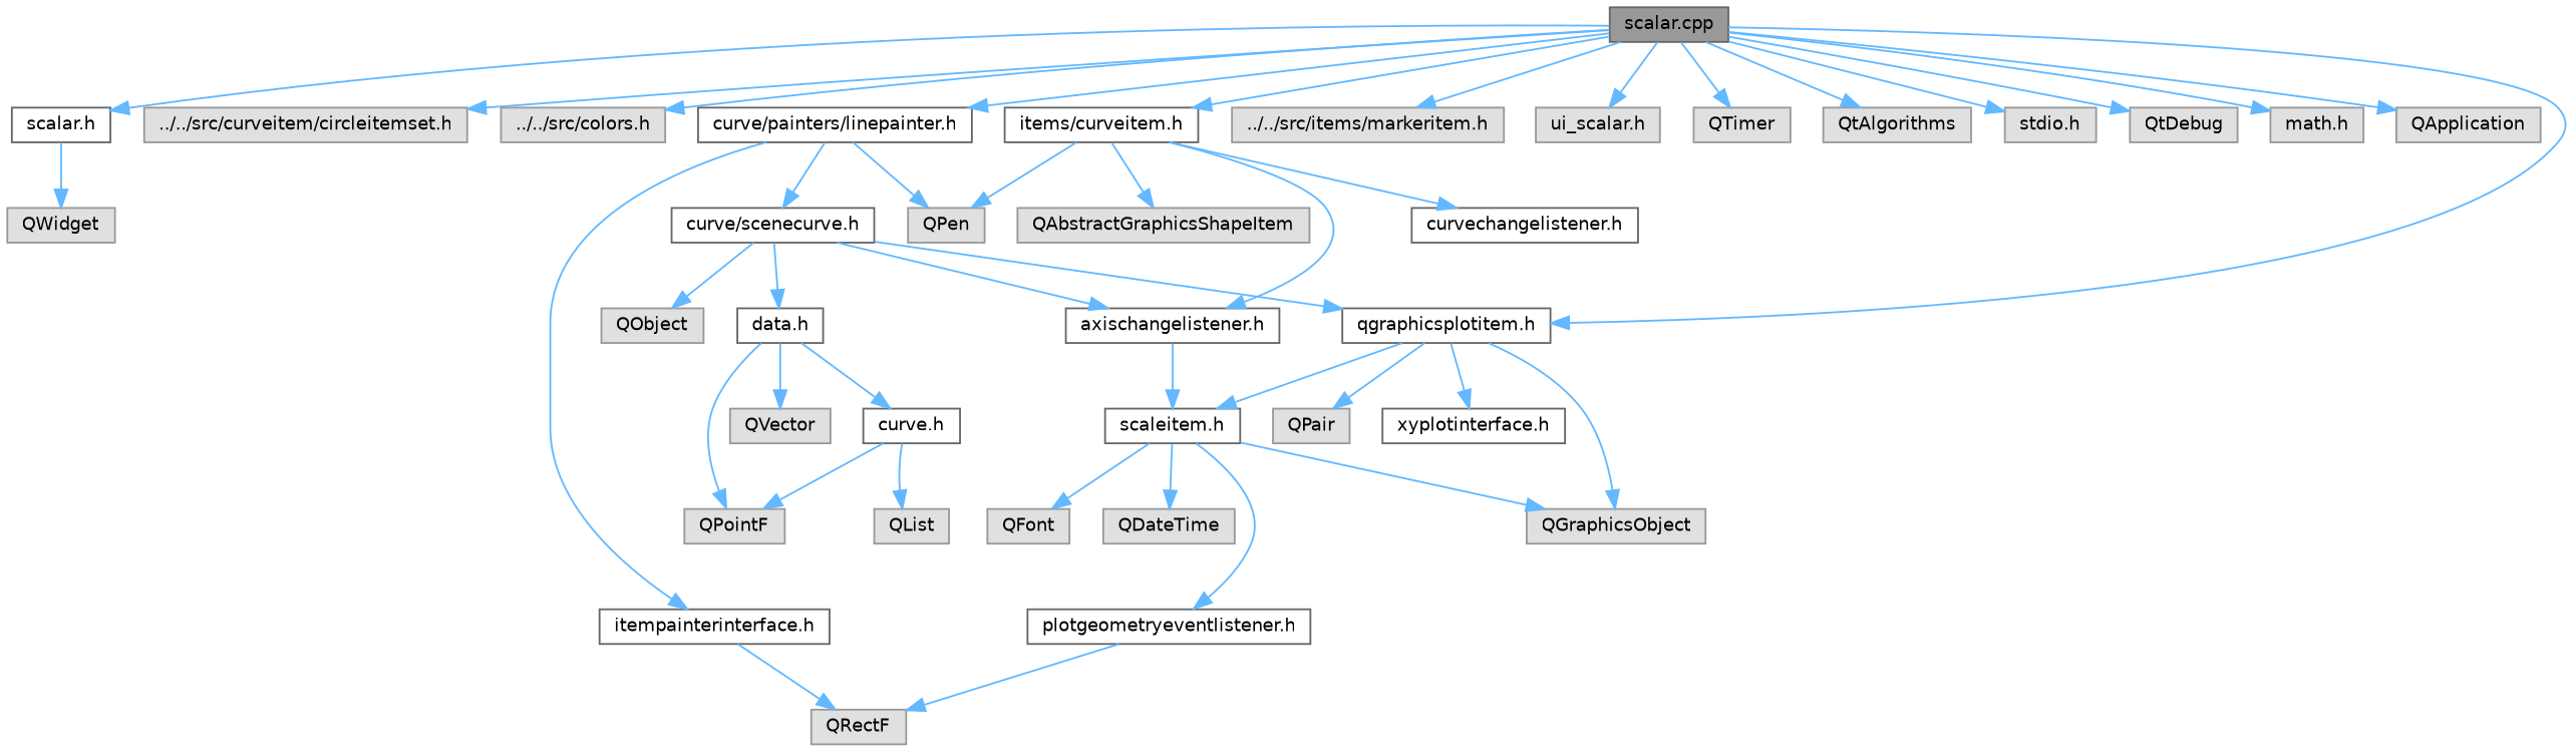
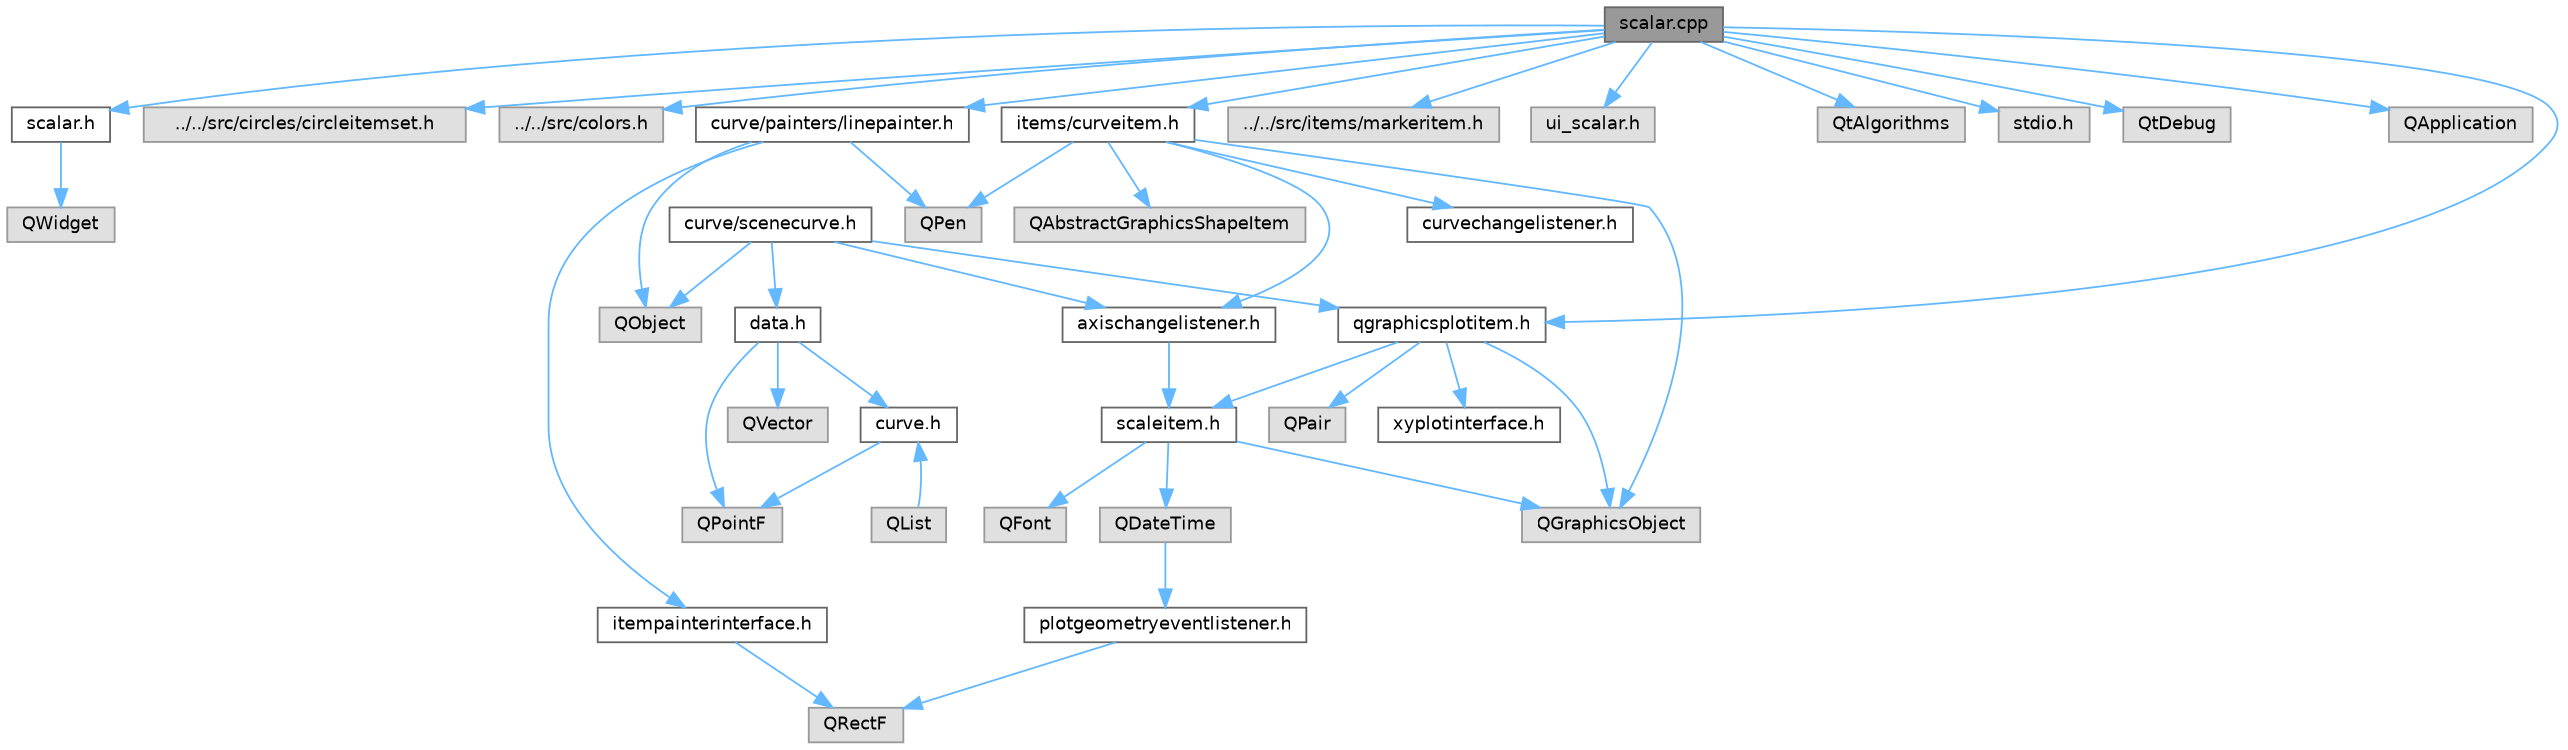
  digraph {
    node [color=grey60 fillcolor="#E0E0E0" fontname=Helvetica fontsize=10 shape=box style=filled]
    edge [color=steelblue1 fontname=Helvetica fontsize=10 labelfontname=Helvetica labelfontsize=10 style=solid]
    n1 [color=gray40 fillcolor=grey60 fontcolor=black height=0.2 label="scalar.cpp" width=0.4]
    n2 [color=grey40 fillcolor=white height=0.2 label="scalar.h" width=0.4]
-   n3 [height=0.2 label="../../src/curveitem/circleitemset.h" width=0.4]
+   n3 [height=0.2 label="../../src/circles/circleitemset.h" width=0.4]
    n4 [height=0.2 label="../../src/colors.h" width=0.4]
    n5 [color=grey40 fillcolor=white height=0.2 label="curve/painters/linepainter.h" width=0.4]
    n6 [color=grey40 fillcolor=white height=0.2 label="items/curveitem.h" width=0.4]
    n7 [height=0.2 label="../../src/items/markeritem.h" width=0.4]
    n8 [height=0.2 label="ui_scalar.h" width=0.4]
-   n9 [height=0.2 label=QTimer width=0.4]
    n10 [height=0.2 label=QtAlgorithms width=0.4]
    n11 [height=0.2 label="stdio.h" width=0.4]
    n12 [height=0.2 label=QtDebug width=0.4]
-   n13 [height=0.2 label="math.h" width=0.4]
    n14 [height=0.2 label=QApplication width=0.4]
    n15 [color=grey40 fillcolor=white height=0.2 label="qgraphicsplotitem.h" width=0.4]
    n16 [height=0.2 label=QWidget width=0.4]
    n17 [color=grey40 fillcolor=white height=0.2 label="itempainterinterface.h" width=0.4]
    n18 [height=0.2 label=QObject width=0.4]
    n19 [height=0.2 label=QPen width=0.4]
    n20 [height=0.2 label=QGraphicsObject width=0.4]
    n21 [height=0.2 label=QAbstractGraphicsShapeItem width=0.4]
    n22 [color=grey40 fillcolor=white height=0.2 label="axischangelistener.h" width=0.4]
    n23 [color=grey40 fillcolor=white height=0.2 label="curvechangelistener.h" width=0.4]
    n24 [color=grey40 fillcolor=white height=0.2 label="curve/scenecurve.h" width=0.4]
    n25 [color=grey40 fillcolor=white height=0.2 label="data.h" width=0.4]
    n26 [height=0.2 label=QRectF width=0.4]
    n27 [color=grey40 fillcolor=white height=0.2 label="scaleitem.h" width=0.4]
    n28 [color=grey40 fillcolor=white height=0.2 label="plotgeometryeventlistener.h" width=0.4]
    n29 [height=0.2 label=QFont width=0.4]
    n30 [height=0.2 label=QDateTime width=0.4]
    n31 [height=0.2 label=QPair width=0.4]
    n32 [color=grey40 fillcolor=white height=0.2 label="xyplotinterface.h" width=0.4]
    n33 [height=0.2 label=QVector width=0.4]
    n34 [height=0.2 label=QPointF width=0.4]
    n35 [color=grey40 fillcolor=white height=0.2 label="curve.h" width=0.4]
    n36 [height=0.2 label=QList width=0.4]
    n1 -> n2
    n1 -> n3
    n1 -> n4
    n1 -> n5
    n1 -> n6
    n1 -> n7
    n1 -> n8
-   n1 -> n9
    n1 -> n10
    n1 -> n11
    n1 -> n12
-   n1 -> n13
    n1 -> n14
    n1 -> n15
    n2 -> n16
    n5 -> n17
-   n5 -> n24
+   n5 -> n18
    n5 -> n19
    n6 -> n19
+   n6 -> n20
    n6 -> n21
    n6 -> n22
    n6 -> n23
    n15 -> n20
    n15 -> n27
    n15 -> n31
    n15 -> n32
    n17 -> n26
    n22 -> n27
    n24 -> n15
    n24 -> n18
    n24 -> n22
    n24 -> n25
    n25 -> n33
    n25 -> n34
    n25 -> n35
    n27 -> n20
-   n27 -> n28
+   n30 -> n28
    n27 -> n29
    n27 -> n30
    n28 -> n26
    n35 -> n34
-   n35 -> n36
+   n36 -> n35
  }
